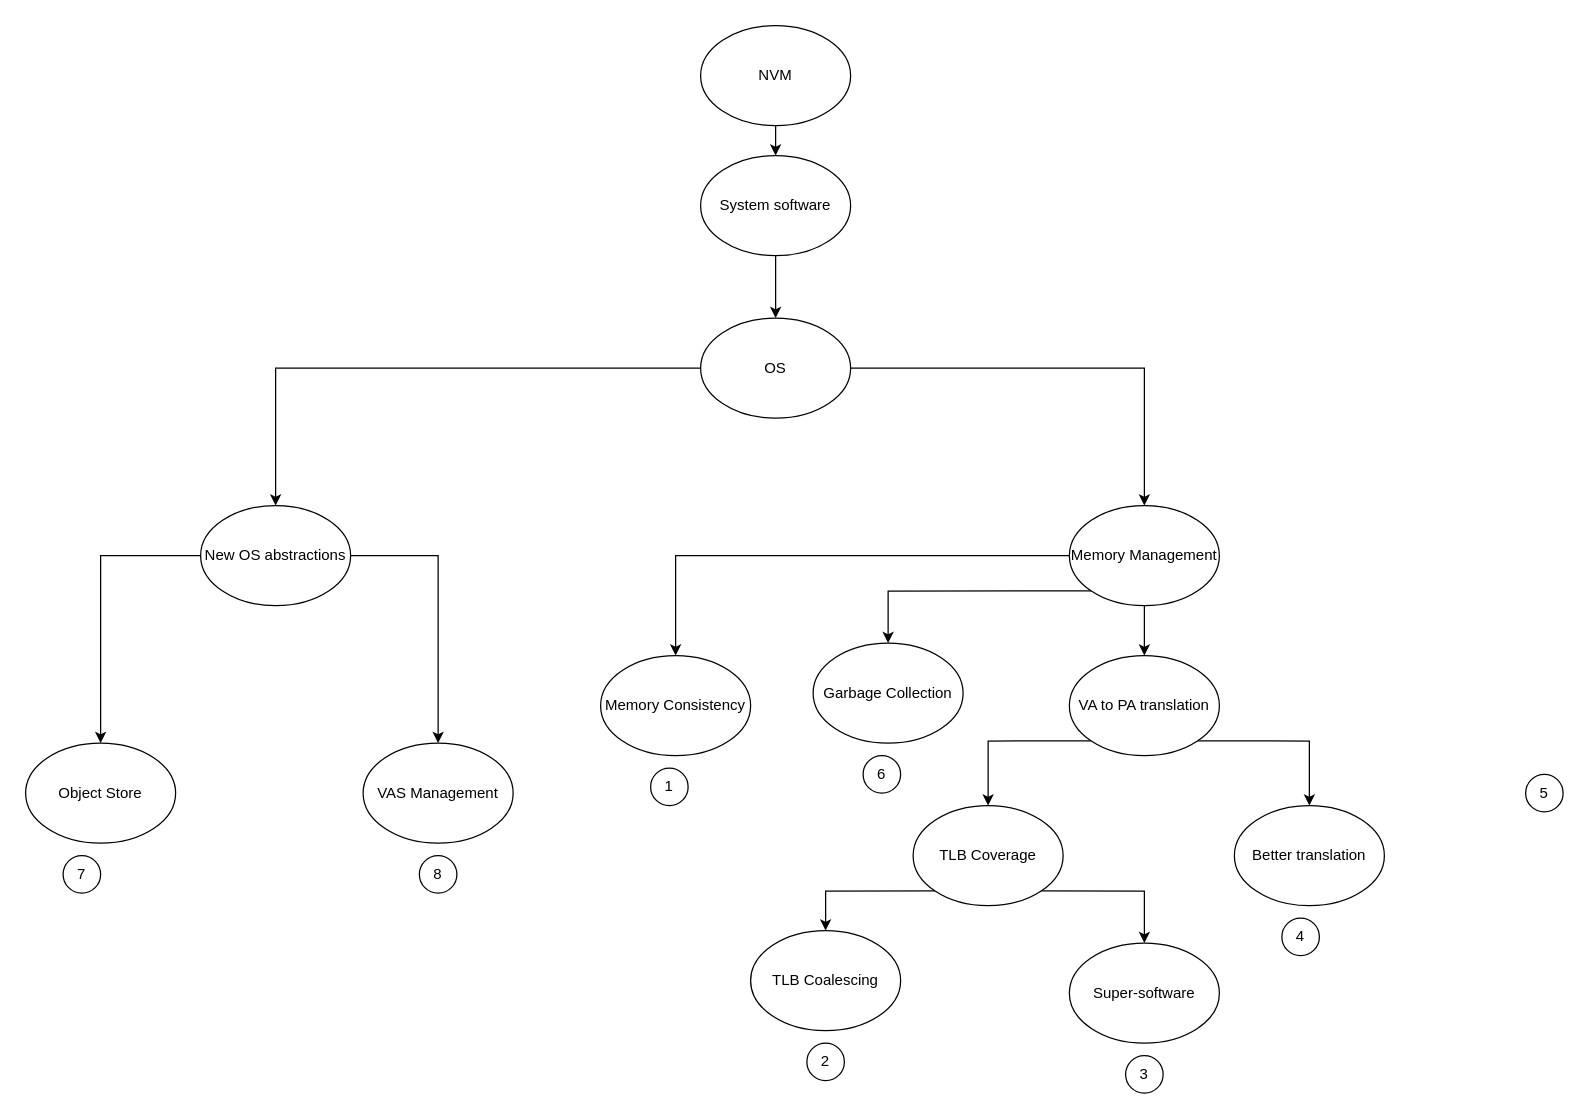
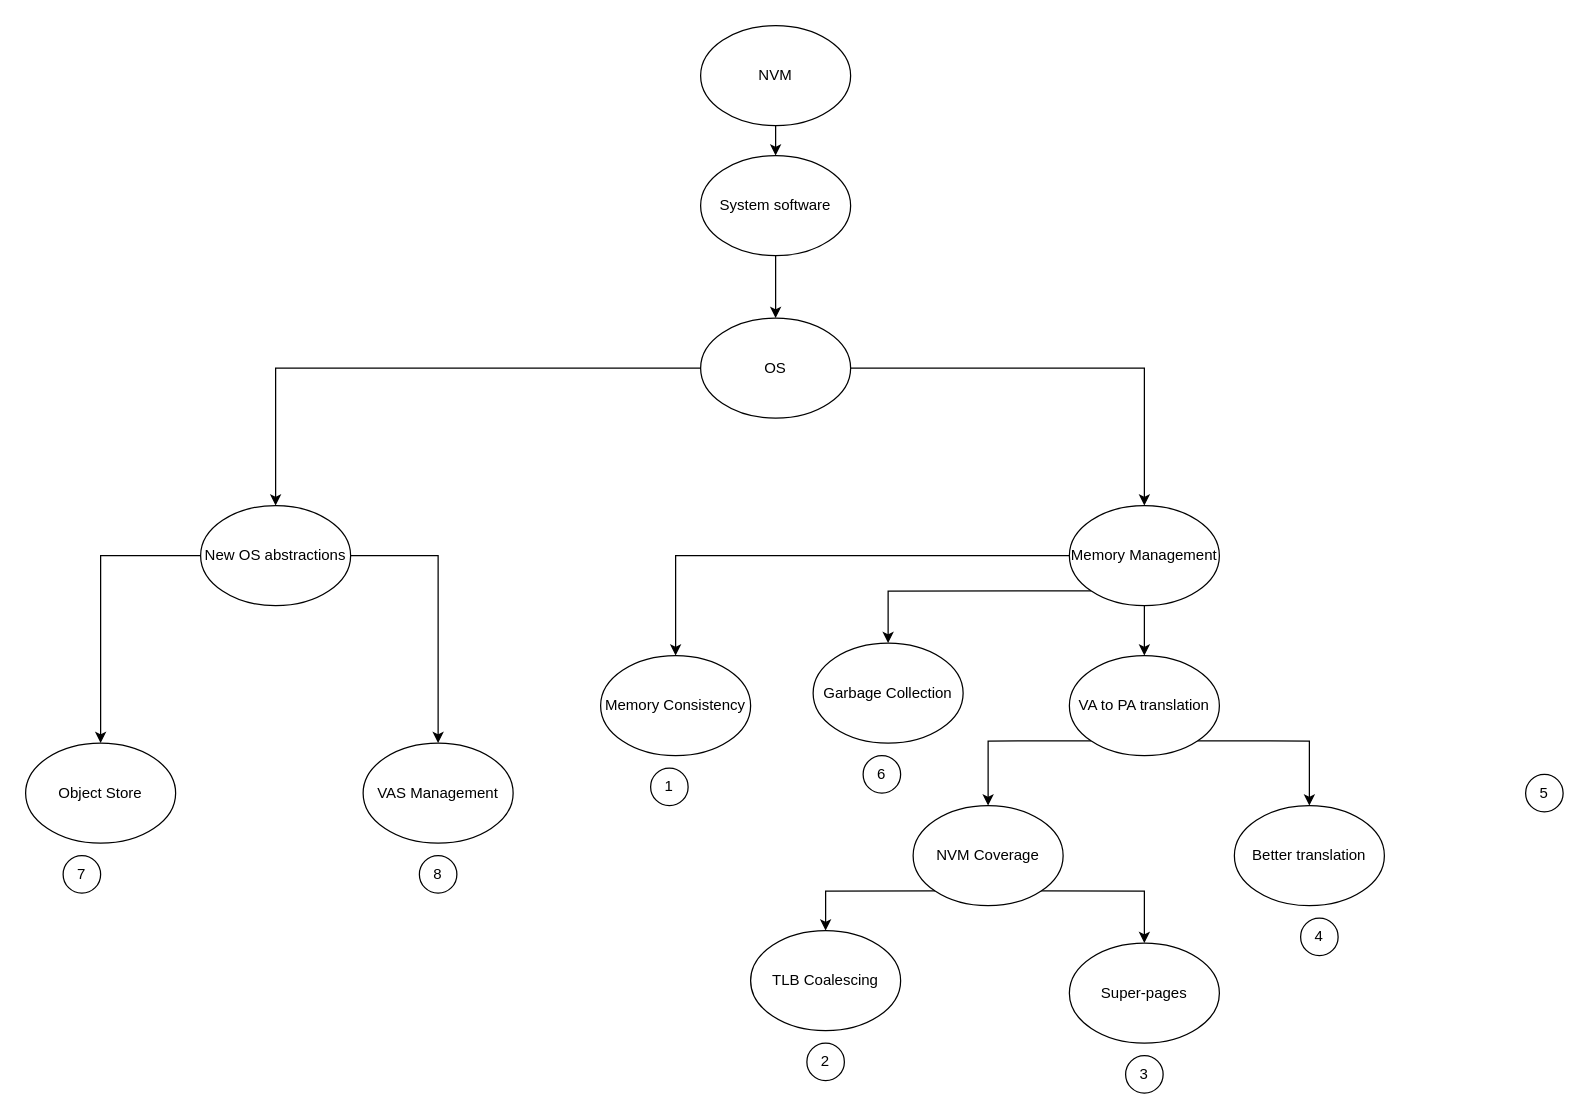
  <mxCell id="0" />
  <mxCell id="1" parent="0" />
  <mxCell id="2" style="edgeStyle=orthogonalEdgeStyle;rounded=0;orthogonalLoop=1;jettySize=auto;html=1;entryX=0.5;entryY=0;entryDx=0;entryDy=0;" parent="1" source="4" target="5" edge="1"><mxGeometry relative="1" as="geometry" /></mxCell>
  <mxCell id="3" style="edgeStyle=orthogonalEdgeStyle;rounded=0;orthogonalLoop=1;jettySize=auto;html=1;" parent="1" source="4" target="9" edge="1"><mxGeometry relative="1" as="geometry" /></mxCell>
  <mxCell id="4" value="OS" style="ellipse;whiteSpace=wrap;html=1;" parent="1" vertex="1"><mxGeometry x="560" y="254" width="120" height="80" as="geometry" /></mxCell>
  <mxCell id="5" value="New OS abstractions" style="ellipse;whiteSpace=wrap;html=1;" parent="1" vertex="1"><mxGeometry x="160" y="404" width="120" height="80" as="geometry" /></mxCell>
  <mxCell id="6" style="edgeStyle=orthogonalEdgeStyle;rounded=0;orthogonalLoop=1;jettySize=auto;html=1;entryX=0.5;entryY=0;entryDx=0;entryDy=0;" parent="1" source="9" target="23" edge="1"><mxGeometry relative="1" as="geometry" /></mxCell>
  <mxCell id="7" style="edgeStyle=orthogonalEdgeStyle;rounded=0;orthogonalLoop=1;jettySize=auto;html=1;" parent="1" source="9" target="12" edge="1"><mxGeometry relative="1" as="geometry" /></mxCell>
  <mxCell id="8" style="edgeStyle=orthogonalEdgeStyle;rounded=0;orthogonalLoop=1;jettySize=auto;html=1;exitX=0;exitY=1;exitDx=0;exitDy=0;" parent="1" source="9" target="33" edge="1"><mxGeometry relative="1" as="geometry" /></mxCell>
  <mxCell id="9" value="Memory Management" style="ellipse;whiteSpace=wrap;html=1;" parent="1" vertex="1"><mxGeometry x="855" y="404" width="120" height="80" as="geometry" /></mxCell>
  <mxCell id="10" style="edgeStyle=orthogonalEdgeStyle;rounded=0;orthogonalLoop=1;jettySize=auto;html=1;exitX=0;exitY=1;exitDx=0;exitDy=0;" parent="1" source="12" target="15" edge="1"><mxGeometry relative="1" as="geometry" /></mxCell>
  <mxCell id="11" style="edgeStyle=orthogonalEdgeStyle;rounded=0;orthogonalLoop=1;jettySize=auto;html=1;exitX=1;exitY=1;exitDx=0;exitDy=0;" parent="1" source="12" target="16" edge="1"><mxGeometry relative="1" as="geometry" /></mxCell>
  <mxCell id="12" value="VA to PA translation" style="ellipse;whiteSpace=wrap;html=1;" parent="1" vertex="1"><mxGeometry x="855" y="524" width="120" height="80" as="geometry" /></mxCell>
  <mxCell id="13" style="edgeStyle=orthogonalEdgeStyle;rounded=0;orthogonalLoop=1;jettySize=auto;html=1;exitX=0;exitY=1;exitDx=0;exitDy=0;entryX=0.5;entryY=0;entryDx=0;entryDy=0;" parent="1" source="15" target="17" edge="1"><mxGeometry relative="1" as="geometry" /></mxCell>
  <mxCell id="14" style="edgeStyle=orthogonalEdgeStyle;rounded=0;orthogonalLoop=1;jettySize=auto;html=1;exitX=1;exitY=1;exitDx=0;exitDy=0;entryX=0.5;entryY=0;entryDx=0;entryDy=0;" parent="1" source="15" target="18" edge="1"><mxGeometry relative="1" as="geometry" /></mxCell>
- <mxCell id="15" value="TLB Coverage" style="ellipse;whiteSpace=wrap;html=1;" parent="1" vertex="1"><mxGeometry x="730" y="644" width="120" height="80" as="geometry" /></mxCell>
+ <mxCell id="15" value="NVM Coverage" style="ellipse;whiteSpace=wrap;html=1;" parent="1" vertex="1"><mxGeometry x="730" y="644" width="120" height="80" as="geometry" /></mxCell>
  <mxCell id="16" value="Better translation" style="ellipse;whiteSpace=wrap;html=1;" parent="1" vertex="1"><mxGeometry x="987" y="644" width="120" height="80" as="geometry" /></mxCell>
  <mxCell id="17" value="TLB Coalescing" style="ellipse;whiteSpace=wrap;html=1;" parent="1" vertex="1"><mxGeometry x="600" y="744" width="120" height="80" as="geometry" /></mxCell>
- <mxCell id="18" value="Super-software" style="ellipse;whiteSpace=wrap;html=1;" parent="1" vertex="1"><mxGeometry x="855" y="754" width="120" height="80" as="geometry" /></mxCell>
+ <mxCell id="18" value="Super-pages" style="ellipse;whiteSpace=wrap;html=1;" parent="1" vertex="1"><mxGeometry x="855" y="754" width="120" height="80" as="geometry" /></mxCell>
  <mxCell id="19" style="edgeStyle=orthogonalEdgeStyle;rounded=0;orthogonalLoop=1;jettySize=auto;html=1;entryX=0.5;entryY=0;entryDx=0;entryDy=0;exitX=0;exitY=0.5;exitDx=0;exitDy=0;" parent="1" source="5" target="21" edge="1"><mxGeometry relative="1" as="geometry"><mxPoint x="20" y="554" as="sourcePoint" /></mxGeometry></mxCell>
  <mxCell id="20" style="edgeStyle=orthogonalEdgeStyle;rounded=0;orthogonalLoop=1;jettySize=auto;html=1;entryX=0.5;entryY=0;entryDx=0;entryDy=0;exitX=1;exitY=0.5;exitDx=0;exitDy=0;" parent="1" source="5" target="22" edge="1"><mxGeometry relative="1" as="geometry"><mxPoint x="140" y="554" as="sourcePoint" /></mxGeometry></mxCell>
  <mxCell id="21" value="Object Store" style="ellipse;whiteSpace=wrap;html=1;" parent="1" vertex="1"><mxGeometry x="20" y="594" width="120" height="80" as="geometry" /></mxCell>
  <mxCell id="22" value="VAS Management" style="ellipse;whiteSpace=wrap;html=1;" parent="1" vertex="1"><mxGeometry x="290" y="594" width="120" height="80" as="geometry" /></mxCell>
  <mxCell id="23" value="Memory Consistency" style="ellipse;whiteSpace=wrap;html=1;" parent="1" vertex="1"><mxGeometry x="480" y="524" width="120" height="80" as="geometry" /></mxCell>
  <mxCell id="24" style="edgeStyle=orthogonalEdgeStyle;rounded=0;orthogonalLoop=1;jettySize=auto;html=1;" parent="1" source="25" target="4" edge="1"><mxGeometry relative="1" as="geometry" /></mxCell>
  <mxCell id="25" value="System software" style="ellipse;whiteSpace=wrap;html=1;" parent="1" vertex="1"><mxGeometry x="560" y="124" width="120" height="80" as="geometry" /></mxCell>
  <mxCell id="26" style="edgeStyle=orthogonalEdgeStyle;rounded=0;orthogonalLoop=1;jettySize=auto;html=1;exitX=0.5;exitY=1;exitDx=0;exitDy=0;entryX=0.5;entryY=0;entryDx=0;entryDy=0;" parent="1" source="27" target="25" edge="1"><mxGeometry relative="1" as="geometry" /></mxCell>
  <mxCell id="27" value="NVM" style="ellipse;whiteSpace=wrap;html=1;" parent="1" vertex="1"><mxGeometry x="560" y="20" width="120" height="80" as="geometry" /></mxCell>
  <mxCell id="28" value="1" style="ellipse;whiteSpace=wrap;html=1;" parent="1" vertex="1"><mxGeometry x="520" y="614" width="30" height="30" as="geometry" /></mxCell>
  <mxCell id="29" value="2" style="ellipse;whiteSpace=wrap;html=1;" parent="1" vertex="1"><mxGeometry x="645" y="834" width="30" height="30" as="geometry" /></mxCell>
  <mxCell id="30" value="3" style="ellipse;whiteSpace=wrap;html=1;" parent="1" vertex="1"><mxGeometry x="900" y="844" width="30" height="30" as="geometry" /></mxCell>
- <mxCell id="31" value="4" style="ellipse;whiteSpace=wrap;html=1;" parent="1" vertex="1"><mxGeometry x="1025" y="734" width="30" height="30" as="geometry" /></mxCell>
+ <mxCell id="31" value="4" style="ellipse;whiteSpace=wrap;html=1;" parent="1" vertex="1"><mxGeometry x="1040" y="734" width="30" height="30" as="geometry" /></mxCell>
  <mxCell id="32" value="5" style="ellipse;whiteSpace=wrap;html=1;" parent="1" vertex="1"><mxGeometry x="1220" y="619" width="30" height="30" as="geometry" /></mxCell>
  <mxCell id="33" value="Garbage Collection" style="ellipse;whiteSpace=wrap;html=1;" parent="1" vertex="1"><mxGeometry x="650" y="514" width="120" height="80" as="geometry" /></mxCell>
  <mxCell id="34" value="6" style="ellipse;whiteSpace=wrap;html=1;" parent="1" vertex="1"><mxGeometry x="690" y="604" width="30" height="30" as="geometry" /></mxCell>
  <mxCell id="35" value="7" style="ellipse;whiteSpace=wrap;html=1;" parent="1" vertex="1"><mxGeometry x="50" y="684" width="30" height="30" as="geometry" /></mxCell>
  <mxCell id="36" value="8" style="ellipse;whiteSpace=wrap;html=1;" parent="1" vertex="1"><mxGeometry x="335" y="684" width="30" height="30" as="geometry" /></mxCell>
